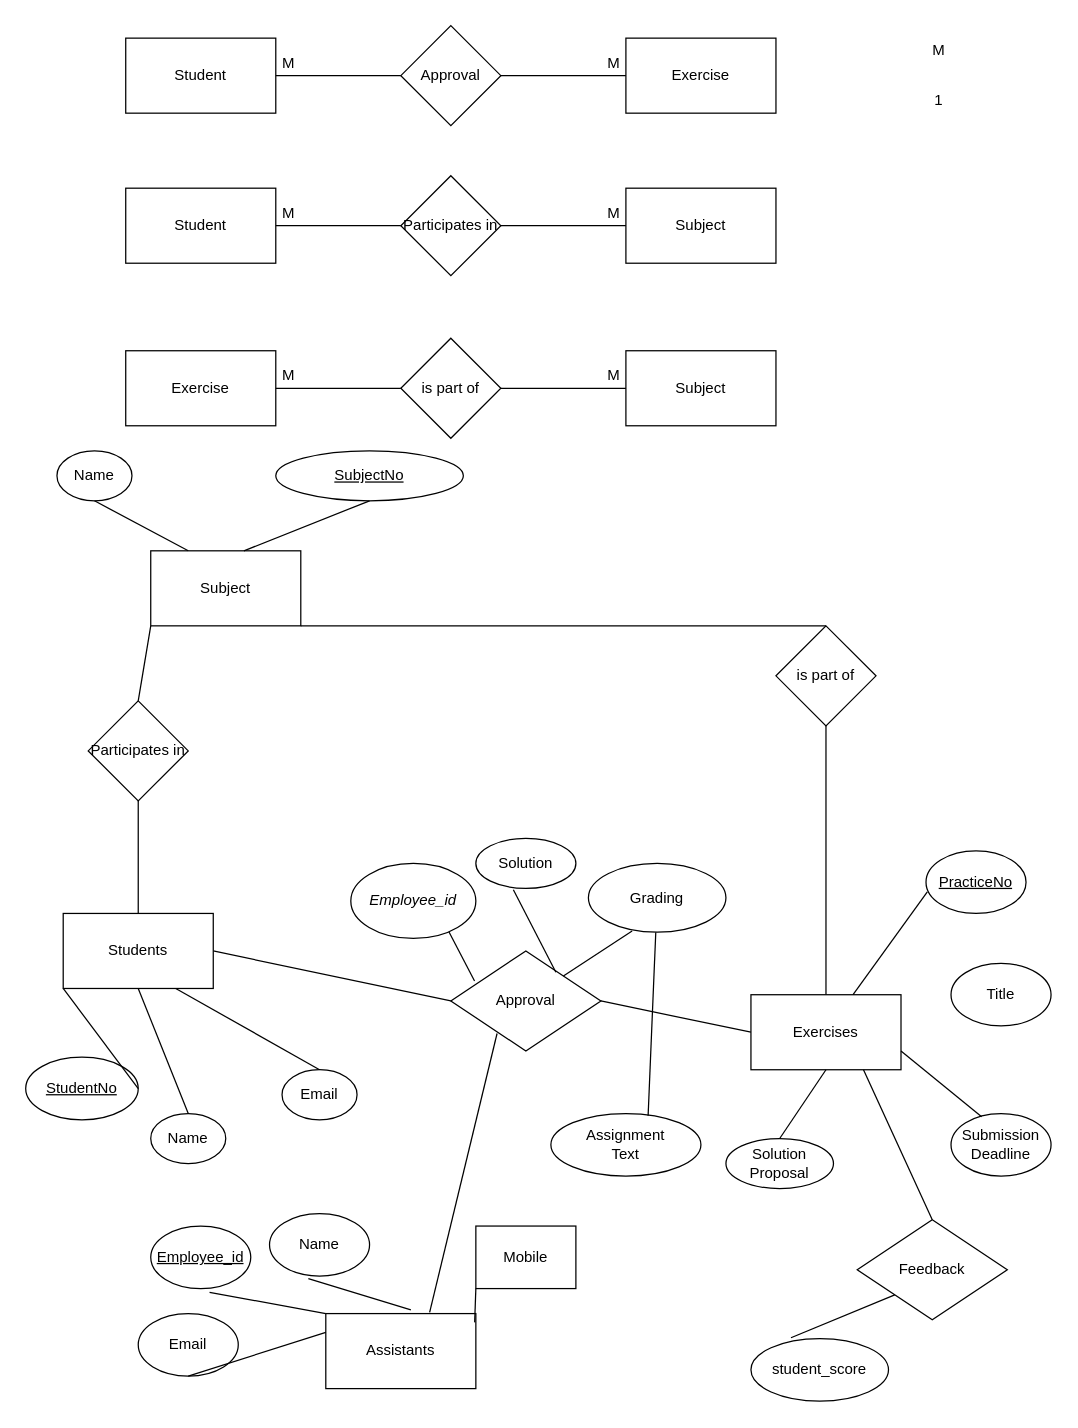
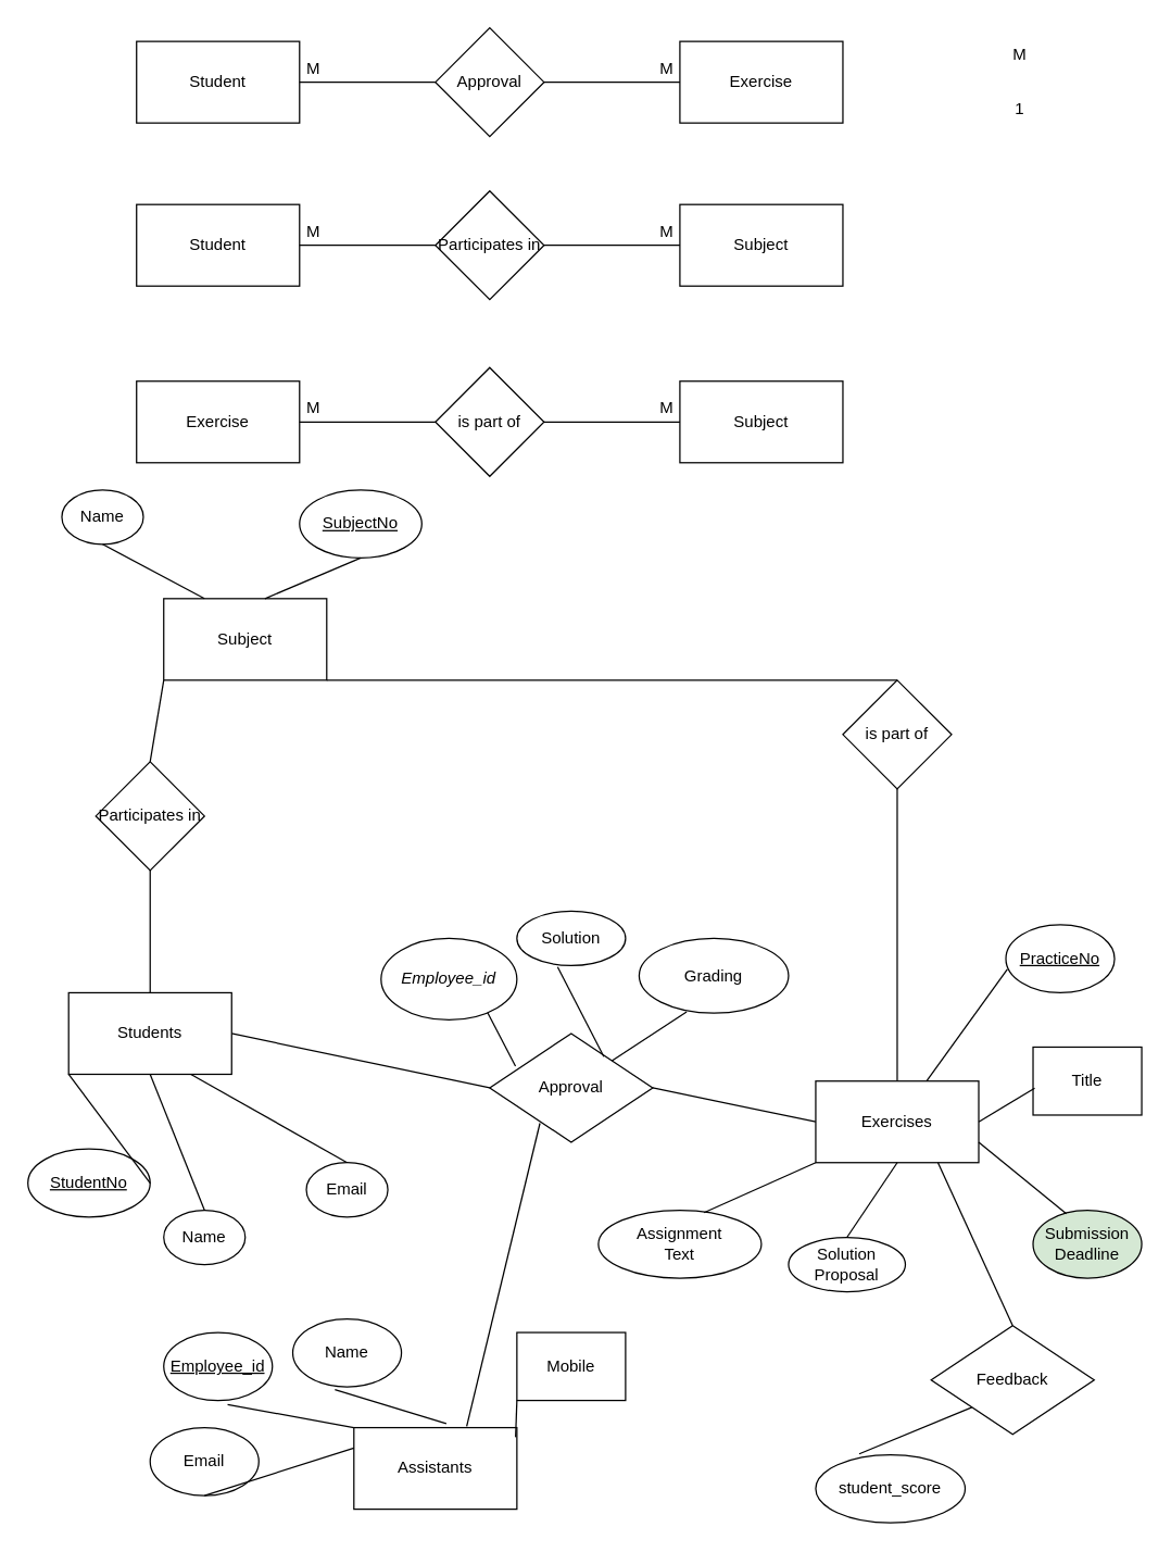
  <mxCell id="0" />
  <mxCell id="1" parent="0" />
  <mxCell id="2" value="Student" style="rounded=0;whiteSpace=wrap;html=1;" parent="1" vertex="1"><mxGeometry x="100" y="30" width="120" height="60" as="geometry" /></mxCell>
  <mxCell id="3" value="Exercise" style="rounded=0;whiteSpace=wrap;html=1;" parent="1" vertex="1"><mxGeometry x="500" y="30" width="120" height="60" as="geometry" /></mxCell>
  <mxCell id="4" value="Approval" style="rhombus;whiteSpace=wrap;html=1;" parent="1" vertex="1"><mxGeometry x="320" y="20" width="80" height="80" as="geometry" /></mxCell>
  <mxCell id="5" value="" style="endArrow=none;html=1;rounded=0;exitX=1;exitY=0.5;exitDx=0;exitDy=0;entryX=0;entryY=0.5;entryDx=0;entryDy=0;" parent="1" source="2" target="4" edge="1"><mxGeometry width="50" height="50" relative="1" as="geometry"><mxPoint x="210" y="130" as="sourcePoint" /><mxPoint x="260" y="80" as="targetPoint" /></mxGeometry></mxCell>
  <mxCell id="6" value="" style="endArrow=none;html=1;rounded=0;exitX=1;exitY=0.5;exitDx=0;exitDy=0;entryX=0;entryY=0.5;entryDx=0;entryDy=0;" parent="1" source="4" target="3" edge="1"><mxGeometry width="50" height="50" relative="1" as="geometry"><mxPoint x="350" y="100" as="sourcePoint" /><mxPoint x="400" y="50" as="targetPoint" /></mxGeometry></mxCell>
  <mxCell id="7" value="Student" style="rounded=0;whiteSpace=wrap;html=1;" parent="1" vertex="1"><mxGeometry x="100" y="150" width="120" height="60" as="geometry" /></mxCell>
  <mxCell id="8" value="Subject" style="rounded=0;whiteSpace=wrap;html=1;" parent="1" vertex="1"><mxGeometry x="500" y="150" width="120" height="60" as="geometry" /></mxCell>
  <mxCell id="9" value="Participates in" style="rhombus;whiteSpace=wrap;html=1;" parent="1" vertex="1"><mxGeometry x="320" y="140" width="80" height="80" as="geometry" /></mxCell>
  <mxCell id="10" value="" style="endArrow=none;html=1;rounded=0;exitX=1;exitY=0.5;exitDx=0;exitDy=0;entryX=0;entryY=0.5;entryDx=0;entryDy=0;" parent="1" source="7" target="9" edge="1"><mxGeometry width="50" height="50" relative="1" as="geometry"><mxPoint x="210" y="250" as="sourcePoint" /><mxPoint x="260" y="200" as="targetPoint" /></mxGeometry></mxCell>
  <mxCell id="11" value="" style="endArrow=none;html=1;rounded=0;exitX=1;exitY=0.5;exitDx=0;exitDy=0;entryX=0;entryY=0.5;entryDx=0;entryDy=0;" parent="1" source="9" target="8" edge="1"><mxGeometry width="50" height="50" relative="1" as="geometry"><mxPoint x="350" y="220" as="sourcePoint" /><mxPoint x="400" y="170" as="targetPoint" /></mxGeometry></mxCell>
  <mxCell id="12" value="Exercise" style="rounded=0;whiteSpace=wrap;html=1;" parent="1" vertex="1"><mxGeometry x="100" y="280" width="120" height="60" as="geometry" /></mxCell>
  <mxCell id="13" value="Subject" style="rounded=0;whiteSpace=wrap;html=1;" parent="1" vertex="1"><mxGeometry x="500" y="280" width="120" height="60" as="geometry" /></mxCell>
  <mxCell id="14" value="is part of" style="rhombus;whiteSpace=wrap;html=1;" parent="1" vertex="1"><mxGeometry x="320" y="270" width="80" height="80" as="geometry" /></mxCell>
  <mxCell id="15" value="" style="endArrow=none;html=1;rounded=0;exitX=1;exitY=0.5;exitDx=0;exitDy=0;entryX=0;entryY=0.5;entryDx=0;entryDy=0;" parent="1" target="14" edge="1"><mxGeometry width="50" height="50" relative="1" as="geometry"><mxPoint x="220" y="310" as="sourcePoint" /><mxPoint x="270" y="330" as="targetPoint" /></mxGeometry></mxCell>
  <mxCell id="16" value="" style="endArrow=none;html=1;rounded=0;exitX=1;exitY=0.5;exitDx=0;exitDy=0;entryX=0;entryY=0.5;entryDx=0;entryDy=0;" parent="1" source="14" edge="1"><mxGeometry width="50" height="50" relative="1" as="geometry"><mxPoint x="360" y="350" as="sourcePoint" /><mxPoint x="500" y="310" as="targetPoint" /></mxGeometry></mxCell>
  <mxCell id="17" value="M" style="text;html=1;resizable=0;autosize=1;align=center;verticalAlign=middle;points=[];fillColor=none;strokeColor=none;rounded=0;" parent="1" vertex="1"><mxGeometry x="740" y="30" width="20" height="20" as="geometry" /></mxCell>
  <mxCell id="18" value="1" style="text;html=1;resizable=0;autosize=1;align=center;verticalAlign=middle;points=[];fillColor=none;strokeColor=none;rounded=0;" parent="1" vertex="1"><mxGeometry x="740" y="70" width="20" height="20" as="geometry" /></mxCell>
  <mxCell id="19" value="M" style="text;html=1;resizable=0;autosize=1;align=center;verticalAlign=middle;points=[];fillColor=none;strokeColor=none;rounded=0;" parent="1" vertex="1"><mxGeometry x="480" y="40" width="20" height="20" as="geometry" /></mxCell>
  <mxCell id="20" value="M" style="text;html=1;resizable=0;autosize=1;align=center;verticalAlign=middle;points=[];fillColor=none;strokeColor=none;rounded=0;" parent="1" vertex="1"><mxGeometry x="220" y="40" width="20" height="20" as="geometry" /></mxCell>
  <mxCell id="21" value="M" style="text;html=1;resizable=0;autosize=1;align=center;verticalAlign=middle;points=[];fillColor=none;strokeColor=none;rounded=0;" parent="1" vertex="1"><mxGeometry x="480" y="160" width="20" height="20" as="geometry" /></mxCell>
  <mxCell id="22" value="M" style="text;html=1;resizable=0;autosize=1;align=center;verticalAlign=middle;points=[];fillColor=none;strokeColor=none;rounded=0;" parent="1" vertex="1"><mxGeometry x="220" y="160" width="20" height="20" as="geometry" /></mxCell>
  <mxCell id="23" value="M" style="text;html=1;resizable=0;autosize=1;align=center;verticalAlign=middle;points=[];fillColor=none;strokeColor=none;rounded=0;" parent="1" vertex="1"><mxGeometry x="220" y="290" width="20" height="20" as="geometry" /></mxCell>
  <mxCell id="24" value="M" style="text;html=1;resizable=0;autosize=1;align=center;verticalAlign=middle;points=[];fillColor=none;strokeColor=none;rounded=0;" parent="1" vertex="1"><mxGeometry x="480" y="290" width="20" height="20" as="geometry" /></mxCell>
  <mxCell id="25" value="Approval" style="rhombus;whiteSpace=wrap;html=1;" parent="1" vertex="1"><mxGeometry x="360" y="760" width="120" height="80" as="geometry" /></mxCell>
  <mxCell id="26" value="" style="endArrow=none;html=1;rounded=0;exitX=1;exitY=0.5;exitDx=0;exitDy=0;entryX=0;entryY=0.5;entryDx=0;entryDy=0;" parent="1" source="45" target="25" edge="1"><mxGeometry width="50" height="50" relative="1" as="geometry"><mxPoint x="220" y="500" as="sourcePoint" /><mxPoint x="160" y="690" as="targetPoint" /></mxGeometry></mxCell>
  <mxCell id="27" value="" style="endArrow=none;html=1;rounded=0;exitX=1;exitY=0.5;exitDx=0;exitDy=0;entryX=0;entryY=0.5;entryDx=0;entryDy=0;" parent="1" source="25" target="39" edge="1"><mxGeometry width="50" height="50" relative="1" as="geometry"><mxPoint x="250" y="710" as="sourcePoint" /><mxPoint x="390" y="740" as="targetPoint" /></mxGeometry></mxCell>
  <mxCell id="28" value="Participates in" style="rhombus;whiteSpace=wrap;html=1;" parent="1" vertex="1"><mxGeometry x="70" y="560" width="80" height="80" as="geometry" /></mxCell>
  <mxCell id="29" value="" style="endArrow=none;html=1;rounded=0;exitX=0.5;exitY=0;exitDx=0;exitDy=0;entryX=0;entryY=1;entryDx=0;entryDy=0;" parent="1" source="28" target="53" edge="1"><mxGeometry width="50" height="50" relative="1" as="geometry"><mxPoint x="464" y="590" as="sourcePoint" /><mxPoint x="614" y="550" as="targetPoint" /></mxGeometry></mxCell>
  <mxCell id="30" value="" style="endArrow=none;html=1;rounded=0;exitX=0.5;exitY=0;exitDx=0;exitDy=0;entryX=0.5;entryY=1;entryDx=0;entryDy=0;" parent="1" source="45" target="28" edge="1"><mxGeometry width="50" height="50" relative="1" as="geometry"><mxPoint x="280" y="470" as="sourcePoint" /><mxPoint x="430" y="550" as="targetPoint" /></mxGeometry></mxCell>
  <mxCell id="31" value="is part of" style="rhombus;whiteSpace=wrap;html=1;" parent="1" vertex="1"><mxGeometry x="620" y="500" width="80" height="80" as="geometry" /></mxCell>
  <mxCell id="32" value="" style="endArrow=none;html=1;rounded=0;exitX=0.5;exitY=0;exitDx=0;exitDy=0;entryX=0.5;entryY=1;entryDx=0;entryDy=0;" parent="1" source="39" target="31" edge="1"><mxGeometry width="50" height="50" relative="1" as="geometry"><mxPoint x="510" y="740" as="sourcePoint" /><mxPoint x="600" y="720" as="targetPoint" /></mxGeometry></mxCell>
  <mxCell id="33" value="" style="endArrow=none;html=1;rounded=0;exitX=0.5;exitY=0;exitDx=0;exitDy=0;entryX=1;entryY=1;entryDx=0;entryDy=0;" parent="1" source="31" target="53" edge="1"><mxGeometry width="50" height="50" relative="1" as="geometry"><mxPoint x="410" y="600" as="sourcePoint" /><mxPoint x="530" y="600" as="targetPoint" /></mxGeometry></mxCell>
- <mxCell id="34" value="Title" style="ellipse;whiteSpace=wrap;html=1;" parent="1" vertex="1"><mxGeometry x="760" y="770" width="80" height="50" as="geometry" /></mxCell>
+ <mxCell id="34" value="Title" style="whiteSpace=wrap;html=1;rounded=0;" parent="1" vertex="1"><mxGeometry x="760" y="770" width="80" height="50" as="geometry" /></mxCell>
  <mxCell id="35" value="&lt;u&gt;PracticeNo&lt;/u&gt;" style="ellipse;whiteSpace=wrap;html=1;" parent="1" vertex="1"><mxGeometry x="740" y="680" width="80" height="50" as="geometry" /></mxCell>
  <mxCell id="36" value="&lt;div&gt;Assignment&lt;/div&gt;&lt;div&gt;Text&lt;/div&gt;" style="ellipse;whiteSpace=wrap;html=1;" parent="1" vertex="1"><mxGeometry x="440" y="890" width="120" height="50" as="geometry" /></mxCell>
- <mxCell id="37" value="&lt;div&gt;Submission&lt;/div&gt;&lt;div&gt;Deadline&lt;/div&gt;" style="ellipse;whiteSpace=wrap;html=1;" parent="1" vertex="1"><mxGeometry x="760" y="890" width="80" height="50" as="geometry" /></mxCell>
+ <mxCell id="37" value="&lt;div&gt;Submission&lt;/div&gt;&lt;div&gt;Deadline&lt;/div&gt;" style="ellipse;whiteSpace=wrap;html=1;fillColor=#d5e8d4;" parent="1" vertex="1"><mxGeometry x="760" y="890" width="80" height="50" as="geometry" /></mxCell>
  <mxCell id="38" value="&lt;div&gt;Solution&lt;/div&gt;&lt;div&gt;Proposal&lt;br&gt;&lt;/div&gt;" style="ellipse;whiteSpace=wrap;html=1;" parent="1" vertex="1"><mxGeometry x="580" y="910" width="86" height="40" as="geometry" /></mxCell>
  <mxCell id="39" value="Exercises" style="rounded=0;whiteSpace=wrap;html=1;" parent="1" vertex="1"><mxGeometry x="600" y="795" width="120" height="60" as="geometry" /></mxCell>
  <mxCell id="40" value="" style="endArrow=none;html=1;rounded=0;exitX=0.013;exitY=0.656;exitDx=0;exitDy=0;exitPerimeter=0;" parent="1" source="35" target="39" edge="1"><mxGeometry width="50" height="50" relative="1" as="geometry"><mxPoint x="520" y="770" as="sourcePoint" /><mxPoint x="570" y="720" as="targetPoint" /></mxGeometry></mxCell>
- <mxCell id="42" value="" style="endArrow=none;html=1;rounded=0;exitX=0.648;exitY=0.035;exitDx=0;exitDy=0;exitPerimeter=0;" parent="1" source="36" target="72" edge="1"><mxGeometry width="50" height="50" relative="1" as="geometry"><mxPoint x="500" y="980" as="sourcePoint" /><mxPoint x="550" y="930" as="targetPoint" /></mxGeometry></mxCell>
+ <mxCell id="41" value="" style="endArrow=none;html=1;rounded=0;entryX=1;entryY=0.5;entryDx=0;entryDy=0;exitX=0.015;exitY=0.603;exitDx=0;exitDy=0;exitPerimeter=0;" parent="1" source="34" target="39" edge="1"><mxGeometry width="50" height="50" relative="1" as="geometry"><mxPoint x="720" y="800" as="sourcePoint" /><mxPoint x="620" y="780" as="targetPoint" /></mxGeometry></mxCell>
+ <mxCell id="42" value="" style="endArrow=none;html=1;rounded=0;entryX=0;entryY=1;entryDx=0;entryDy=0;exitX=0.648;exitY=0.035;exitDx=0;exitDy=0;exitPerimeter=0;" parent="1" source="36" target="39" edge="1"><mxGeometry width="50" height="50" relative="1" as="geometry"><mxPoint x="500" y="980" as="sourcePoint" /><mxPoint x="550" y="930" as="targetPoint" /></mxGeometry></mxCell>
  <mxCell id="43" value="" style="endArrow=none;html=1;rounded=0;entryX=0.5;entryY=1;entryDx=0;entryDy=0;exitX=0.5;exitY=0;exitDx=0;exitDy=0;" parent="1" source="38" target="39" edge="1"><mxGeometry width="50" height="50" relative="1" as="geometry"><mxPoint x="560" y="970" as="sourcePoint" /><mxPoint x="610" y="920" as="targetPoint" /></mxGeometry></mxCell>
  <mxCell id="44" value="" style="endArrow=none;html=1;rounded=0;exitX=1;exitY=0.75;exitDx=0;exitDy=0;entryX=0.306;entryY=0.05;entryDx=0;entryDy=0;entryPerimeter=0;" parent="1" source="39" target="37" edge="1"><mxGeometry width="50" height="50" relative="1" as="geometry"><mxPoint x="750" y="840" as="sourcePoint" /><mxPoint x="800" y="790" as="targetPoint" /></mxGeometry></mxCell>
  <mxCell id="45" value="Students" style="rounded=0;whiteSpace=wrap;html=1;" parent="1" vertex="1"><mxGeometry x="50" y="730" width="120" height="60" as="geometry" /></mxCell>
  <mxCell id="46" value="Email" style="ellipse;whiteSpace=wrap;html=1;" parent="1" vertex="1"><mxGeometry x="225" y="855" width="60" height="40" as="geometry" /></mxCell>
  <mxCell id="47" value="Name" style="ellipse;whiteSpace=wrap;html=1;" parent="1" vertex="1"><mxGeometry x="120" y="890" width="60" height="40" as="geometry" /></mxCell>
  <mxCell id="48" value="&lt;div&gt;&lt;u&gt;StudentNo&lt;/u&gt;&lt;/div&gt;" style="ellipse;whiteSpace=wrap;html=1;" parent="1" vertex="1"><mxGeometry y="845" width="90" height="50" as="geometry" x="20" /></mxCell>
  <mxCell id="49" value="" style="endArrow=none;html=1;rounded=0;exitX=0.5;exitY=0;exitDx=0;exitDy=0;entryX=0.75;entryY=1;entryDx=0;entryDy=0;" parent="1" source="46" target="45" edge="1"><mxGeometry width="50" height="50" relative="1" as="geometry"><mxPoint x="205" y="780" as="sourcePoint" /><mxPoint x="255" y="730" as="targetPoint" /></mxGeometry></mxCell>
  <mxCell id="50" value="" style="endArrow=none;html=1;rounded=0;exitX=0.5;exitY=0;exitDx=0;exitDy=0;entryX=0.5;entryY=1;entryDx=0;entryDy=0;" parent="1" source="47" target="45" edge="1"><mxGeometry width="50" height="50" relative="1" as="geometry"><mxPoint x="315" y="770" as="sourcePoint" /><mxPoint x="180" y="830" as="targetPoint" /></mxGeometry></mxCell>
  <mxCell id="51" value="" style="endArrow=none;html=1;rounded=0;exitX=1;exitY=0.5;exitDx=0;exitDy=0;entryX=0;entryY=1;entryDx=0;entryDy=0;" parent="1" source="48" target="45" edge="1"><mxGeometry width="50" height="50" relative="1" as="geometry"><mxPoint x="105" y="850" as="sourcePoint" /><mxPoint x="160" y="805" as="targetPoint" /></mxGeometry></mxCell>
  <mxCell id="52" value="Name" style="ellipse;whiteSpace=wrap;html=1;" parent="1" vertex="1"><mxGeometry x="45" y="360" width="60" height="40" as="geometry" /></mxCell>
  <mxCell id="53" value="Subject" style="rounded=0;whiteSpace=wrap;html=1;" parent="1" vertex="1"><mxGeometry x="120" y="440" width="120" height="60" as="geometry" /></mxCell>
  <mxCell id="54" value="" style="endArrow=none;html=1;rounded=0;entryX=0.5;entryY=1;entryDx=0;entryDy=0;exitX=0.25;exitY=0;exitDx=0;exitDy=0;" parent="1" source="53" target="52" edge="1"><mxGeometry width="50" height="50" relative="1" as="geometry"><mxPoint x="490" y="530" as="sourcePoint" /><mxPoint x="540" y="480" as="targetPoint" /></mxGeometry></mxCell>
- <mxCell id="55" value="&lt;div&gt;&lt;u&gt;SubjectNo&lt;/u&gt;&lt;/div&gt;" style="ellipse;whiteSpace=wrap;html=1;" parent="1" vertex="1"><mxGeometry x="220" y="360" width="150" height="40" as="geometry" /></mxCell>
+ <mxCell id="55" value="&lt;div&gt;&lt;u&gt;SubjectNo&lt;/u&gt;&lt;/div&gt;" style="ellipse;whiteSpace=wrap;html=1;" parent="1" vertex="1"><mxGeometry x="220" y="360" width="90" height="50" as="geometry" /></mxCell>
  <mxCell id="56" value="" style="endArrow=none;html=1;rounded=0;entryX=0.5;entryY=1;entryDx=0;entryDy=0;exitX=0.621;exitY=0;exitDx=0;exitDy=0;exitPerimeter=0;" parent="1" source="53" target="55" edge="1"><mxGeometry width="50" height="50" relative="1" as="geometry"><mxPoint x="380" y="570" as="sourcePoint" /><mxPoint x="430" y="520" as="targetPoint" /></mxGeometry></mxCell>
  <mxCell id="57" value="Solution" style="ellipse;whiteSpace=wrap;html=1;" parent="1" vertex="1"><mxGeometry x="380" y="670" width="80" height="40" as="geometry" /></mxCell>
  <mxCell id="58" value="" style="endArrow=none;html=1;rounded=0;entryX=0.7;entryY=0.213;entryDx=0;entryDy=0;exitX=0.375;exitY=1.025;exitDx=0;exitDy=0;entryPerimeter=0;exitPerimeter=0;" parent="1" source="57" target="25" edge="1"><mxGeometry width="50" height="50" relative="1" as="geometry"><mxPoint x="370" y="835" as="sourcePoint" /><mxPoint x="437" y="895" as="targetPoint" /></mxGeometry></mxCell>
  <mxCell id="59" value="Assistants" style="rounded=0;whiteSpace=wrap;html=1;" parent="1" vertex="1"><mxGeometry x="260" y="1050" width="120" height="60" as="geometry" /></mxCell>
  <mxCell id="60" value="&lt;u&gt;Employee_id&lt;/u&gt;" style="ellipse;whiteSpace=wrap;html=1;" parent="1" vertex="1"><mxGeometry x="120" y="980" width="80" height="50" as="geometry" /></mxCell>
  <mxCell id="61" value="Name" style="ellipse;whiteSpace=wrap;html=1;" parent="1" vertex="1"><mxGeometry x="215" y="970" width="80" height="50" as="geometry" /></mxCell>
  <mxCell id="62" value="Mobile" style="whiteSpace=wrap;html=1;rounded=0;" parent="1" vertex="1"><mxGeometry x="380" y="980" width="80" height="50" as="geometry" /></mxCell>
  <mxCell id="63" value="Email" style="ellipse;whiteSpace=wrap;html=1;" parent="1" vertex="1"><mxGeometry x="110" y="1050" width="80" height="50" as="geometry" /></mxCell>
  <mxCell id="64" value="" style="endArrow=none;html=1;rounded=0;exitX=0.308;exitY=0.825;exitDx=0;exitDy=0;entryX=0.692;entryY=-0.017;entryDx=0;entryDy=0;entryPerimeter=0;exitPerimeter=0;" parent="1" source="25" target="59" edge="1"><mxGeometry width="50" height="50" relative="1" as="geometry"><mxPoint x="510" y="750" as="sourcePoint" /><mxPoint x="340" y="1050" as="targetPoint" /></mxGeometry></mxCell>
  <mxCell id="65" value="" style="endArrow=none;html=1;rounded=0;entryX=0.992;entryY=0.117;entryDx=0;entryDy=0;exitX=0;exitY=1;exitDx=0;exitDy=0;entryPerimeter=0;" parent="1" source="62" target="59" edge="1"><mxGeometry width="50" height="50" relative="1" as="geometry"><mxPoint x="520" y="750" as="sourcePoint" /><mxPoint x="520" y="690" as="targetPoint" /></mxGeometry></mxCell>
  <mxCell id="66" value="" style="endArrow=none;html=1;rounded=0;exitX=0.5;exitY=1;exitDx=0;exitDy=0;entryX=0;entryY=0.25;entryDx=0;entryDy=0;" parent="1" source="63" target="59" edge="1"><mxGeometry width="50" height="50" relative="1" as="geometry"><mxPoint x="291.716" y="709.998" as="sourcePoint" /><mxPoint x="330" y="787.32" as="targetPoint" /></mxGeometry></mxCell>
  <mxCell id="67" value="" style="endArrow=none;html=1;rounded=0;exitX=0.588;exitY=1.06;exitDx=0;exitDy=0;entryX=0;entryY=0;entryDx=0;entryDy=0;exitPerimeter=0;" parent="1" source="60" target="59" edge="1"><mxGeometry width="50" height="50" relative="1" as="geometry"><mxPoint x="300" y="710" as="sourcePoint" /><mxPoint x="370" y="705" as="targetPoint" /></mxGeometry></mxCell>
  <mxCell id="68" value="" style="endArrow=none;html=1;rounded=0;exitX=0.388;exitY=1.04;exitDx=0;exitDy=0;entryX=0.567;entryY=-0.05;entryDx=0;entryDy=0;exitPerimeter=0;entryPerimeter=0;" parent="1" source="61" target="59" edge="1"><mxGeometry width="50" height="50" relative="1" as="geometry"><mxPoint x="410" y="623" as="sourcePoint" /><mxPoint x="437.96" y="700" as="targetPoint" /></mxGeometry></mxCell>
  <mxCell id="69" value="" style="endArrow=none;html=1;rounded=0;entryX=0.158;entryY=0.3;entryDx=0;entryDy=0;exitX=0.5;exitY=0;exitDx=0;exitDy=0;entryPerimeter=0;" parent="1" source="70" target="25" edge="1"><mxGeometry width="50" height="50" relative="1" as="geometry"><mxPoint x="340" y="900" as="sourcePoint" /><mxPoint x="359" y="850" as="targetPoint" /></mxGeometry></mxCell>
  <mxCell id="70" value="&lt;i&gt;Employee_id&lt;/i&gt;" style="ellipse;whiteSpace=wrap;html=1;" parent="1" vertex="1"><mxGeometry x="280" y="690" width="100" height="60" as="geometry" /></mxCell>
  <mxCell id="71" value="student_score" style="ellipse;whiteSpace=wrap;html=1;" parent="1" vertex="1"><mxGeometry x="600" y="1070" width="110" height="50" as="geometry" /></mxCell>
  <mxCell id="72" value="Grading" style="ellipse;whiteSpace=wrap;html=1;" parent="1" vertex="1"><mxGeometry x="470" y="690" width="110" height="55" as="geometry" /></mxCell>
  <mxCell id="73" value="" style="endArrow=none;html=1;rounded=0;exitX=1;exitY=0;exitDx=0;exitDy=0;entryX=0.318;entryY=0.982;entryDx=0;entryDy=0;entryPerimeter=0;" parent="1" source="25" target="72" edge="1"><mxGeometry width="50" height="50" relative="1" as="geometry"><mxPoint x="480" y="810" as="sourcePoint" /><mxPoint x="467" y="855" as="targetPoint" /></mxGeometry></mxCell>
  <mxCell id="74" value="Feedback" style="rhombus;whiteSpace=wrap;html=1;" parent="1" vertex="1"><mxGeometry x="685" y="975" width="120" height="80" as="geometry" /></mxCell>
  <mxCell id="75" value="" style="endArrow=none;html=1;rounded=0;entryX=0.75;entryY=1;entryDx=0;entryDy=0;exitX=0.5;exitY=0;exitDx=0;exitDy=0;" parent="1" source="74" target="39" edge="1"><mxGeometry width="50" height="50" relative="1" as="geometry"><mxPoint x="633" y="920" as="sourcePoint" /><mxPoint x="670" y="865" as="targetPoint" /></mxGeometry></mxCell>
  <mxCell id="76" value="" style="endArrow=none;html=1;rounded=0;entryX=0;entryY=1;entryDx=0;entryDy=0;exitX=0.291;exitY=-0.014;exitDx=0;exitDy=0;exitPerimeter=0;" parent="1" source="71" target="74" edge="1"><mxGeometry width="50" height="50" relative="1" as="geometry"><mxPoint x="660" y="1080" as="sourcePoint" /><mxPoint x="600" y="970" as="targetPoint" /></mxGeometry></mxCell>
